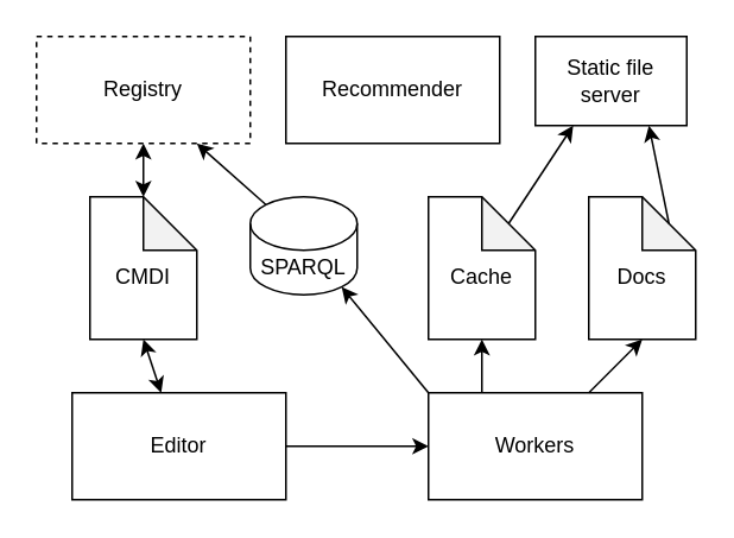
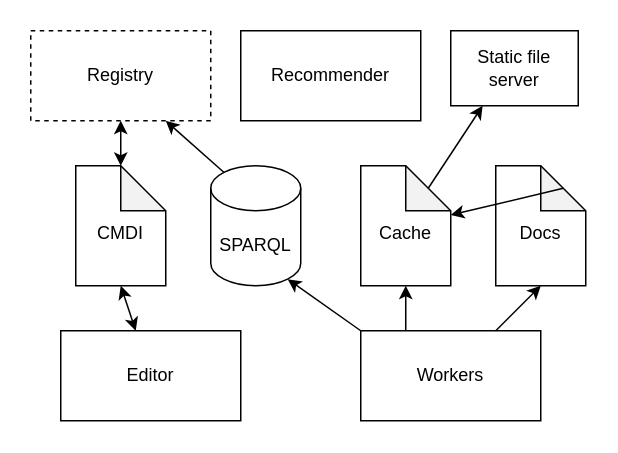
  <mxCell id="0" />
  <mxCell id="1" parent="0" />
  <mxCell id="2" value="Editor" style="rounded=0;whiteSpace=wrap;html=1;" vertex="1" parent="1"><mxGeometry x="40" y="220" width="120" height="60" as="geometry" /></mxCell>
  <mxCell id="3" value="Workers" style="rounded=0;whiteSpace=wrap;html=1;" vertex="1" parent="1"><mxGeometry x="240" y="220" width="120" height="60" as="geometry" /></mxCell>
- <mxCell id="4" value="SPARQL" style="shape=cylinder3;whiteSpace=wrap;html=1;boundedLbl=1;backgroundOutline=1;size=15;" vertex="1" parent="1"><mxGeometry x="140" y="110" width="60" height="55" as="geometry" /></mxCell>
+ <mxCell id="4" value="SPARQL" style="shape=cylinder3;whiteSpace=wrap;html=1;boundedLbl=1;backgroundOutline=1;size=15;" vertex="1" parent="1"><mxGeometry x="140" y="110" width="60" height="80" as="geometry" /></mxCell>
  <mxCell id="5" value="CMDI" style="shape=note;whiteSpace=wrap;html=1;backgroundOutline=1;darkOpacity=0.05;spacingTop=10;" vertex="1" parent="1"><mxGeometry x="50" y="110" width="60" height="80" as="geometry" /></mxCell>
  <mxCell id="6" value="Cache" style="shape=note;whiteSpace=wrap;html=1;backgroundOutline=1;darkOpacity=0.05;spacingTop=10;" vertex="1" parent="1"><mxGeometry x="240" y="110" width="60" height="80" as="geometry" /></mxCell>
  <mxCell id="7" value="Docs" style="shape=note;whiteSpace=wrap;html=1;backgroundOutline=1;darkOpacity=0.05;spacingTop=10;" vertex="1" parent="1"><mxGeometry x="330" y="110" width="60" height="80" as="geometry" /></mxCell>
  <mxCell id="8" value="Registry" style="rounded=0;whiteSpace=wrap;html=1;dashed=1;" vertex="1" parent="1"><mxGeometry x="20" y="20" width="120" height="60" as="geometry" /></mxCell>
  <mxCell id="9" value="Static file server" style="rounded=0;whiteSpace=wrap;html=1;" vertex="1" parent="1"><mxGeometry x="300" y="20" width="85" height="50" as="geometry" /></mxCell>
  <mxCell id="10" value="" style="endArrow=classic;startArrow=classic;html=1;rounded=0;entryX=0.5;entryY=1;entryDx=0;entryDy=0;entryPerimeter=0;" edge="1" parent="1" source="2" target="5"><mxGeometry width="50" height="50" relative="1" as="geometry"><mxPoint x="230" y="130" as="sourcePoint" /><mxPoint x="280" y="80" as="targetPoint" /></mxGeometry></mxCell>
- <mxCell id="11" value="" style="endArrow=classic;html=1;rounded=0;exitX=1;exitY=0.5;exitDx=0;exitDy=0;entryX=0;entryY=0.5;entryDx=0;entryDy=0;" edge="1" parent="1" source="2" target="3"><mxGeometry width="50" height="50" relative="1" as="geometry"><mxPoint x="230" y="130" as="sourcePoint" /><mxPoint x="280" y="80" as="targetPoint" /></mxGeometry></mxCell>
  <mxCell id="12" value="" style="endArrow=classic;html=1;rounded=0;entryX=0.5;entryY=1;entryDx=0;entryDy=0;entryPerimeter=0;exitX=0.25;exitY=0;exitDx=0;exitDy=0;" edge="1" parent="1" source="3" target="6"><mxGeometry width="50" height="50" relative="1" as="geometry"><mxPoint x="300" y="210" as="sourcePoint" /><mxPoint x="290" y="80" as="targetPoint" /></mxGeometry></mxCell>
  <mxCell id="13" value="" style="endArrow=classic;html=1;rounded=0;exitX=0.75;exitY=0;exitDx=0;exitDy=0;entryX=0.5;entryY=1;entryDx=0;entryDy=0;entryPerimeter=0;" edge="1" parent="1" source="3" target="7"><mxGeometry width="50" height="50" relative="1" as="geometry"><mxPoint x="240" y="130" as="sourcePoint" /><mxPoint x="290" y="80" as="targetPoint" /></mxGeometry></mxCell>
  <mxCell id="14" value="" style="endArrow=classic;html=1;rounded=0;" edge="1" parent="1"><mxGeometry width="50" height="50" relative="1" as="geometry"><mxPoint x="280" y="80" as="sourcePoint" /><mxPoint x="280" y="80" as="targetPoint" /></mxGeometry></mxCell>
  <mxCell id="15" value="" style="endArrow=classic;startArrow=classic;html=1;rounded=0;exitX=0;exitY=0;exitDx=30;exitDy=0;exitPerimeter=0;" edge="1" parent="1" source="5" target="8"><mxGeometry width="50" height="50" relative="1" as="geometry"><mxPoint x="230" y="130" as="sourcePoint" /><mxPoint x="280" y="80" as="targetPoint" /></mxGeometry></mxCell>
  <mxCell id="16" value="" style="endArrow=classic;html=1;rounded=0;exitX=0.145;exitY=0;exitDx=0;exitDy=4.35;exitPerimeter=0;entryX=0.75;entryY=1;entryDx=0;entryDy=0;" edge="1" parent="1" source="4" target="8"><mxGeometry width="50" height="50" relative="1" as="geometry"><mxPoint x="230" y="130" as="sourcePoint" /><mxPoint x="280" y="80" as="targetPoint" /></mxGeometry></mxCell>
  <mxCell id="17" value="" style="endArrow=classic;html=1;rounded=0;exitX=0;exitY=0;exitDx=45;exitDy=15;exitPerimeter=0;entryX=0.25;entryY=1;entryDx=0;entryDy=0;" edge="1" parent="1" source="6" target="9"><mxGeometry width="50" height="50" relative="1" as="geometry"><mxPoint x="230" y="130" as="sourcePoint" /><mxPoint x="280" y="100" as="targetPoint" /></mxGeometry></mxCell>
- <mxCell id="18" value="" style="endArrow=classic;html=1;rounded=0;exitX=0;exitY=0;exitDx=45;exitDy=15;exitPerimeter=0;entryX=0.75;entryY=1;entryDx=0;entryDy=0;" edge="1" parent="1" source="7" target="9"><mxGeometry width="50" height="50" relative="1" as="geometry"><mxPoint x="230" y="130" as="sourcePoint" /><mxPoint x="280" y="80" as="targetPoint" /></mxGeometry></mxCell>
+ <mxCell id="18" value="" style="endArrow=classic;html=1;rounded=0;exitX=0;exitY=0;exitDx=45;exitDy=15;exitPerimeter=0;" edge="1" parent="1" source="7" target="6"><mxGeometry width="50" height="50" relative="1" as="geometry"><mxPoint x="230" y="130" as="sourcePoint" /><mxPoint x="280" y="80" as="targetPoint" /></mxGeometry></mxCell>
  <mxCell id="19" value="" style="endArrow=classic;html=1;rounded=0;entryX=0.855;entryY=1;entryDx=0;entryDy=-4.35;entryPerimeter=0;exitX=0;exitY=0;exitDx=0;exitDy=0;" edge="1" parent="1" source="3" target="4"><mxGeometry width="50" height="50" relative="1" as="geometry"><mxPoint x="260" y="220" as="sourcePoint" /><mxPoint x="280" y="100" as="targetPoint" /></mxGeometry></mxCell>
  <mxCell id="20" value="Recommender" style="rounded=0;whiteSpace=wrap;html=1;" vertex="1" parent="1"><mxGeometry x="160" y="20" width="120" height="60" as="geometry" /></mxCell>
